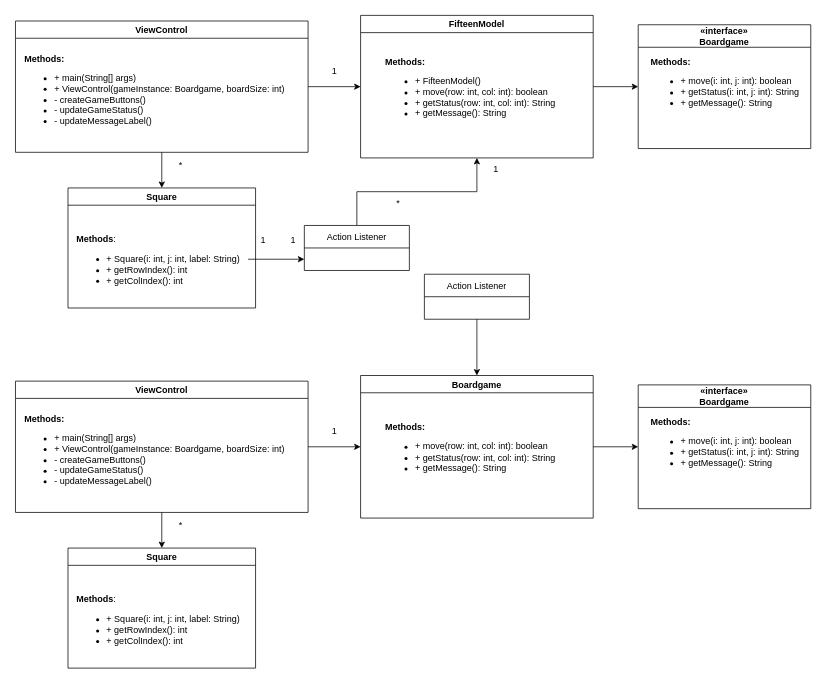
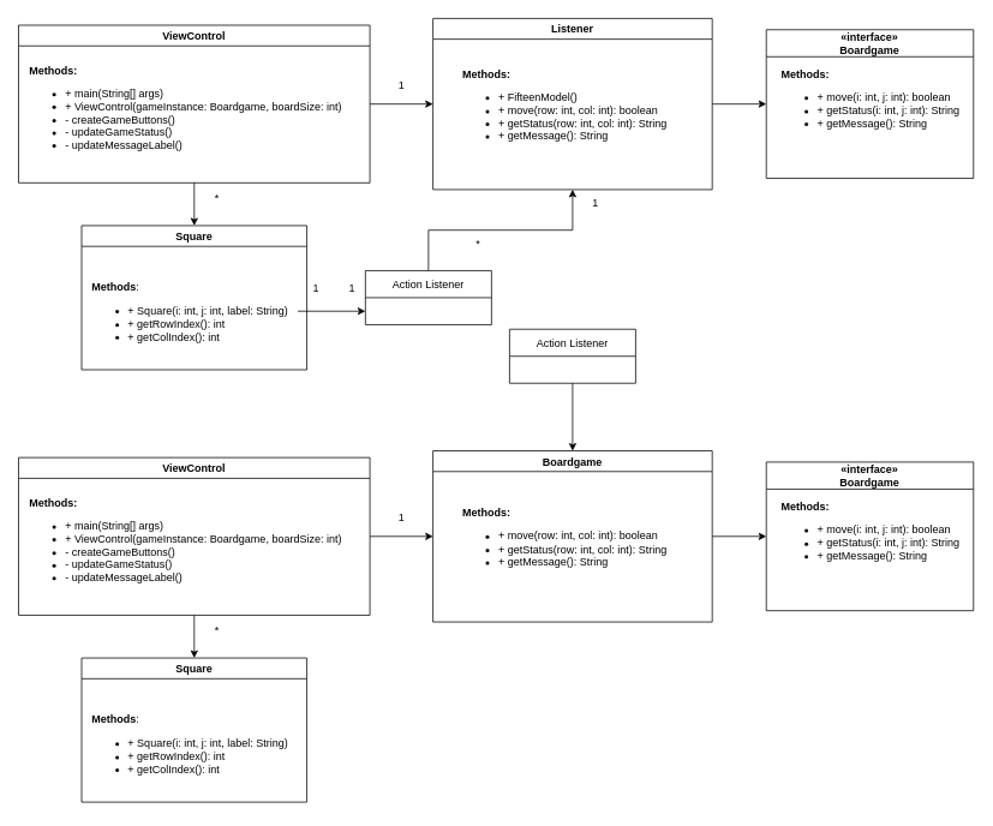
  <mxCell id="0" />
  <mxCell id="1" parent="0" />
  <mxCell id="2" value="«interface»&#10;Boardgame" style="swimlane;startSize=30;" parent="1" vertex="1"><mxGeometry x="850" y="32.5" width="230" height="165" as="geometry" /></mxCell>
  <mxCell id="3" value="&lt;b&gt;Methods:&lt;/b&gt;&lt;br&gt;&lt;ul&gt;&lt;li&gt;+ move(i: int, j: int): boolean&lt;/li&gt;&lt;li&gt;+ getStatus(i: int, j: int): String&lt;/li&gt;&lt;li&gt;+ getMessage(): String&lt;/li&gt;&lt;/ul&gt;" style="text;whiteSpace=wrap;html=1;" parent="2" vertex="1"><mxGeometry x="15" y="35" width="200" height="120" as="geometry" /></mxCell>
  <mxCell id="4" style="edgeStyle=orthogonalEdgeStyle;rounded=0;orthogonalLoop=1;jettySize=auto;html=1;entryX=0;entryY=0.5;entryDx=0;entryDy=0;" parent="1" source="5" target="2" edge="1"><mxGeometry relative="1" as="geometry" /></mxCell>
- <mxCell id="5" value="FifteenModel" style="swimlane;" parent="1" vertex="1"><mxGeometry x="480" y="20" width="310" height="190" as="geometry" /></mxCell>
+ <mxCell id="5" value="Listener" style="swimlane;" parent="1" vertex="1"><mxGeometry x="480" y="20" width="310" height="190" as="geometry" /></mxCell>
  <mxCell id="6" value="&lt;div style=&quot;text-align: left;&quot;&gt;&lt;br&gt;&lt;/div&gt;&lt;div&gt;&lt;br&gt;&lt;/div&gt;&lt;div style=&quot;text-align: left;&quot;&gt;&lt;b&gt;Methods:&lt;/b&gt;&lt;/div&gt;&lt;div style=&quot;text-align: left;&quot;&gt;&lt;ul&gt;&lt;li&gt;+ FifteenModel()&lt;/li&gt;&lt;li&gt;+ move(row: int, col: int): boolean&lt;/li&gt;&lt;li&gt;+ getStatus(row: int, col: int): String&lt;/li&gt;&lt;li&gt;+ getMessage(): String&lt;/li&gt;&lt;/ul&gt;&lt;/div&gt;&lt;div&gt;&lt;br&gt;&lt;/div&gt;" style="text;html=1;align=center;verticalAlign=middle;resizable=0;points=[];autosize=1;strokeColor=none;fillColor=none;" parent="5" vertex="1"><mxGeometry x="21" y="20" width="250" height="150" as="geometry" /></mxCell>
  <mxCell id="7" style="edgeStyle=orthogonalEdgeStyle;rounded=0;orthogonalLoop=1;jettySize=auto;html=1;exitX=1;exitY=0.5;exitDx=0;exitDy=0;entryX=0;entryY=0.5;entryDx=0;entryDy=0;" parent="1" source="9" target="5" edge="1"><mxGeometry relative="1" as="geometry"><mxPoint x="470" y="115" as="targetPoint" /></mxGeometry></mxCell>
  <mxCell id="8" style="edgeStyle=orthogonalEdgeStyle;rounded=0;orthogonalLoop=1;jettySize=auto;html=1;" parent="1" source="9" target="12" edge="1"><mxGeometry relative="1" as="geometry" /></mxCell>
  <mxCell id="9" value="ViewControl" style="swimlane;" parent="1" vertex="1"><mxGeometry x="20" y="27.5" width="390" height="175" as="geometry" /></mxCell>
  <mxCell id="10" value="&lt;div style=&quot;text-align: left;&quot;&gt;&lt;br&gt;&lt;/div&gt;" style="text;html=1;align=center;verticalAlign=middle;resizable=0;points=[];autosize=1;strokeColor=none;fillColor=none;" parent="9" vertex="1"><mxGeometry x="90" y="75" width="20" height="30" as="geometry" /></mxCell>
  <mxCell id="11" value="&lt;div&gt;&lt;br&gt;&lt;/div&gt;&lt;div style=&quot;text-align: left;&quot;&gt;&lt;b&gt;Methods:&lt;/b&gt;&lt;/div&gt;&lt;div style=&quot;text-align: left;&quot;&gt;&lt;ul&gt;&lt;li&gt;+ main(String[] args)&lt;/li&gt;&lt;li&gt;+ ViewControl(gameInstance: Boardgame, boardSize: int)&lt;/li&gt;&lt;li&gt;- createGameButtons()&lt;/li&gt;&lt;li&gt;- updateGameStatus()&lt;/li&gt;&lt;li&gt;- updateMessageLabel()&lt;/li&gt;&lt;/ul&gt;&lt;/div&gt;" style="text;html=1;align=center;verticalAlign=middle;resizable=0;points=[];autosize=1;strokeColor=none;fillColor=none;" parent="9" vertex="1"><mxGeometry y="20" width="370" height="140" as="geometry" /></mxCell>
  <mxCell id="12" value="Square" style="swimlane;" parent="1" vertex="1"><mxGeometry x="90" y="250" width="250" height="160" as="geometry" /></mxCell>
  <mxCell id="13" value="&lt;div&gt;&lt;br&gt;&lt;/div&gt;&lt;div&gt;&lt;br&gt;&lt;/div&gt;&lt;div style=&quot;text-align: left;&quot;&gt;&lt;b&gt;Methods&lt;/b&gt;:&lt;/div&gt;&lt;div&gt;&lt;ul&gt;&lt;li style=&quot;text-align: left;&quot;&gt;+ Square(i: int, j: int, label: String)&lt;/li&gt;&lt;li style=&quot;text-align: left;&quot;&gt;+ getRowIndex(): int&lt;/li&gt;&lt;li style=&quot;text-align: left;&quot;&gt;+ getColIndex(): int&lt;/li&gt;&lt;/ul&gt;&lt;/div&gt;&lt;div&gt;&lt;br&gt;&lt;/div&gt;" style="text;html=1;align=center;verticalAlign=middle;resizable=0;points=[];autosize=1;strokeColor=none;fillColor=none;" parent="12" vertex="1"><mxGeometry y="25" width="240" height="140" as="geometry" /></mxCell>
  <mxCell id="14" value="*" style="text;html=1;align=center;verticalAlign=middle;resizable=0;points=[];autosize=1;strokeColor=none;fillColor=none;" parent="1" vertex="1"><mxGeometry x="225" y="205" width="30" height="30" as="geometry" /></mxCell>
  <mxCell id="15" value="1" style="text;html=1;align=center;verticalAlign=middle;resizable=0;points=[];autosize=1;strokeColor=none;fillColor=none;" parent="1" vertex="1"><mxGeometry x="430" y="80" width="30" height="30" as="geometry" /></mxCell>
  <mxCell id="16" value="«interface»&#10;Boardgame" style="swimlane;startSize=30;" vertex="1" parent="1"><mxGeometry x="850" y="512.5" width="230" height="165" as="geometry" /></mxCell>
  <mxCell id="17" value="&lt;b&gt;Methods:&lt;/b&gt;&lt;br&gt;&lt;ul&gt;&lt;li&gt;+ move(i: int, j: int): boolean&lt;/li&gt;&lt;li&gt;+ getStatus(i: int, j: int): String&lt;/li&gt;&lt;li&gt;+ getMessage(): String&lt;/li&gt;&lt;/ul&gt;" style="text;whiteSpace=wrap;html=1;" vertex="1" parent="16"><mxGeometry x="15" y="35" width="200" height="120" as="geometry" /></mxCell>
  <mxCell id="18" style="edgeStyle=orthogonalEdgeStyle;rounded=0;orthogonalLoop=1;jettySize=auto;html=1;entryX=0;entryY=0.5;entryDx=0;entryDy=0;" edge="1" parent="1" source="19" target="16"><mxGeometry relative="1" as="geometry" /></mxCell>
  <mxCell id="19" value="Boardgame" style="swimlane;" vertex="1" parent="1"><mxGeometry x="480" y="500" width="310" height="190" as="geometry" /></mxCell>
  <mxCell id="20" value="&lt;div style=&quot;text-align: left;&quot;&gt;&lt;br&gt;&lt;/div&gt;&lt;div&gt;&lt;br&gt;&lt;/div&gt;&lt;div style=&quot;text-align: left;&quot;&gt;&lt;b&gt;Methods:&lt;/b&gt;&lt;/div&gt;&lt;div style=&quot;text-align: left;&quot;&gt;&lt;ul&gt;&lt;li&gt;+ move(row: int, col: int): boolean&lt;/li&gt;&lt;li&gt;+ getStatus(row: int, col: int): String&lt;/li&gt;&lt;li&gt;+ getMessage(): String&lt;/li&gt;&lt;/ul&gt;&lt;/div&gt;&lt;div&gt;&lt;br&gt;&lt;/div&gt;" style="text;html=1;align=center;verticalAlign=middle;resizable=0;points=[];autosize=1;strokeColor=none;fillColor=none;" vertex="1" parent="19"><mxGeometry x="21" y="25" width="250" height="140" as="geometry" /></mxCell>
  <mxCell id="21" style="edgeStyle=orthogonalEdgeStyle;rounded=0;orthogonalLoop=1;jettySize=auto;html=1;exitX=1;exitY=0.5;exitDx=0;exitDy=0;entryX=0;entryY=0.5;entryDx=0;entryDy=0;" edge="1" parent="1" source="23" target="19"><mxGeometry relative="1" as="geometry"><mxPoint x="470" y="595" as="targetPoint" /></mxGeometry></mxCell>
  <mxCell id="22" style="edgeStyle=orthogonalEdgeStyle;rounded=0;orthogonalLoop=1;jettySize=auto;html=1;" edge="1" parent="1" source="23" target="26"><mxGeometry relative="1" as="geometry" /></mxCell>
  <mxCell id="23" value="ViewControl" style="swimlane;" vertex="1" parent="1"><mxGeometry x="20" y="507.5" width="390" height="175" as="geometry" /></mxCell>
  <mxCell id="24" value="&lt;div style=&quot;text-align: left;&quot;&gt;&lt;br&gt;&lt;/div&gt;" style="text;html=1;align=center;verticalAlign=middle;resizable=0;points=[];autosize=1;strokeColor=none;fillColor=none;" vertex="1" parent="23"><mxGeometry x="90" y="75" width="20" height="30" as="geometry" /></mxCell>
  <mxCell id="25" value="&lt;div&gt;&lt;br&gt;&lt;/div&gt;&lt;div style=&quot;text-align: left;&quot;&gt;&lt;b&gt;Methods:&lt;/b&gt;&lt;/div&gt;&lt;div style=&quot;text-align: left;&quot;&gt;&lt;ul&gt;&lt;li&gt;+ main(String[] args)&lt;/li&gt;&lt;li&gt;+ ViewControl(gameInstance: Boardgame, boardSize: int)&lt;/li&gt;&lt;li&gt;- createGameButtons()&lt;/li&gt;&lt;li&gt;- updateGameStatus()&lt;/li&gt;&lt;li&gt;- updateMessageLabel()&lt;/li&gt;&lt;/ul&gt;&lt;/div&gt;" style="text;html=1;align=center;verticalAlign=middle;resizable=0;points=[];autosize=1;strokeColor=none;fillColor=none;" vertex="1" parent="23"><mxGeometry y="20" width="370" height="140" as="geometry" /></mxCell>
  <mxCell id="26" value="Square" style="swimlane;" vertex="1" parent="1"><mxGeometry x="90" y="730" width="250" height="160" as="geometry" /></mxCell>
  <mxCell id="27" value="&lt;div&gt;&lt;br&gt;&lt;/div&gt;&lt;div&gt;&lt;br&gt;&lt;/div&gt;&lt;div style=&quot;text-align: left;&quot;&gt;&lt;b&gt;Methods&lt;/b&gt;:&lt;/div&gt;&lt;div&gt;&lt;ul&gt;&lt;li style=&quot;text-align: left;&quot;&gt;+ Square(i: int, j: int, label: String)&lt;/li&gt;&lt;li style=&quot;text-align: left;&quot;&gt;+ getRowIndex(): int&lt;/li&gt;&lt;li style=&quot;text-align: left;&quot;&gt;+ getColIndex(): int&lt;/li&gt;&lt;/ul&gt;&lt;/div&gt;&lt;div&gt;&lt;br&gt;&lt;/div&gt;" style="text;html=1;align=center;verticalAlign=middle;resizable=0;points=[];autosize=1;strokeColor=none;fillColor=none;" vertex="1" parent="26"><mxGeometry y="25" width="240" height="140" as="geometry" /></mxCell>
  <mxCell id="28" value="*" style="text;html=1;align=center;verticalAlign=middle;resizable=0;points=[];autosize=1;strokeColor=none;fillColor=none;" vertex="1" parent="1"><mxGeometry x="225" y="685" width="30" height="30" as="geometry" /></mxCell>
  <mxCell id="29" value="1" style="text;html=1;align=center;verticalAlign=middle;resizable=0;points=[];autosize=1;strokeColor=none;fillColor=none;" vertex="1" parent="1"><mxGeometry x="430" y="560" width="30" height="30" as="geometry" /></mxCell>
  <mxCell id="30" style="edgeStyle=orthogonalEdgeStyle;rounded=0;orthogonalLoop=1;jettySize=auto;html=1;entryX=0.5;entryY=1;entryDx=0;entryDy=0;" edge="1" parent="1" source="31" target="5"><mxGeometry relative="1" as="geometry" /></mxCell>
  <mxCell id="31" value="Action Listener" style="swimlane;fontStyle=0;childLayout=stackLayout;horizontal=1;startSize=30;horizontalStack=0;resizeParent=1;resizeParentMax=0;resizeLast=0;collapsible=1;marginBottom=0;" vertex="1" parent="1"><mxGeometry x="405" y="300" width="140" height="60" as="geometry" /></mxCell>
  <mxCell id="32" style="edgeStyle=orthogonalEdgeStyle;rounded=0;orthogonalLoop=1;jettySize=auto;html=1;entryX=0.5;entryY=0;entryDx=0;entryDy=0;" edge="1" parent="1" source="33" target="19"><mxGeometry relative="1" as="geometry" /></mxCell>
  <mxCell id="33" value="Action Listener" style="swimlane;fontStyle=0;childLayout=stackLayout;horizontal=1;startSize=30;horizontalStack=0;resizeParent=1;resizeParentMax=0;resizeLast=0;collapsible=1;marginBottom=0;" vertex="1" parent="1"><mxGeometry x="565" y="365" width="140" height="60" as="geometry" /></mxCell>
  <mxCell id="34" style="edgeStyle=orthogonalEdgeStyle;rounded=0;orthogonalLoop=1;jettySize=auto;html=1;entryX=0;entryY=0.75;entryDx=0;entryDy=0;" edge="1" parent="1" source="13" target="31"><mxGeometry relative="1" as="geometry" /></mxCell>
  <mxCell id="35" value="1" style="text;html=1;align=center;verticalAlign=middle;resizable=0;points=[];autosize=1;strokeColor=none;fillColor=none;" vertex="1" parent="1"><mxGeometry x="335" y="305" width="30" height="30" as="geometry" /></mxCell>
  <mxCell id="36" value="*" style="text;html=1;align=center;verticalAlign=middle;resizable=0;points=[];autosize=1;strokeColor=none;fillColor=none;" vertex="1" parent="1"><mxGeometry x="515" y="255" width="30" height="30" as="geometry" /></mxCell>
  <mxCell id="37" value="1" style="text;html=1;align=center;verticalAlign=middle;resizable=0;points=[];autosize=1;strokeColor=none;fillColor=none;" vertex="1" parent="1"><mxGeometry x="375" y="305" width="30" height="30" as="geometry" /></mxCell>
  <mxCell id="38" value="1" style="text;html=1;align=center;verticalAlign=middle;resizable=0;points=[];autosize=1;strokeColor=none;fillColor=none;" vertex="1" parent="1"><mxGeometry x="645" y="210" width="30" height="30" as="geometry" /></mxCell>
